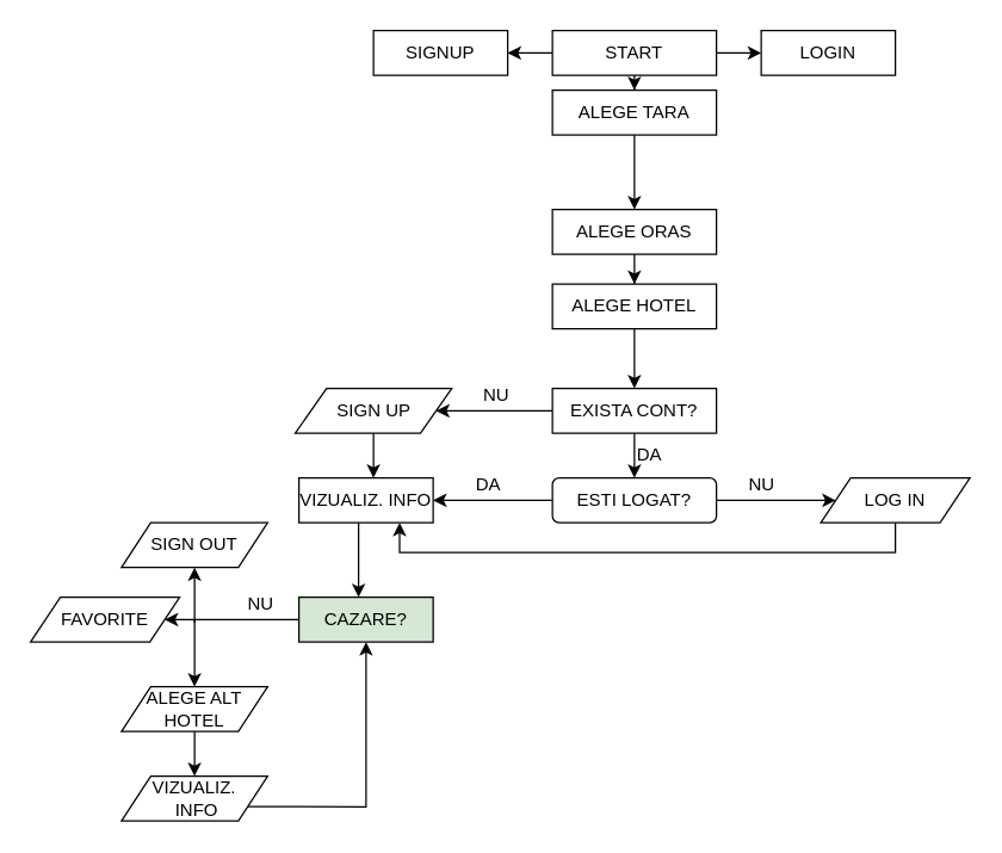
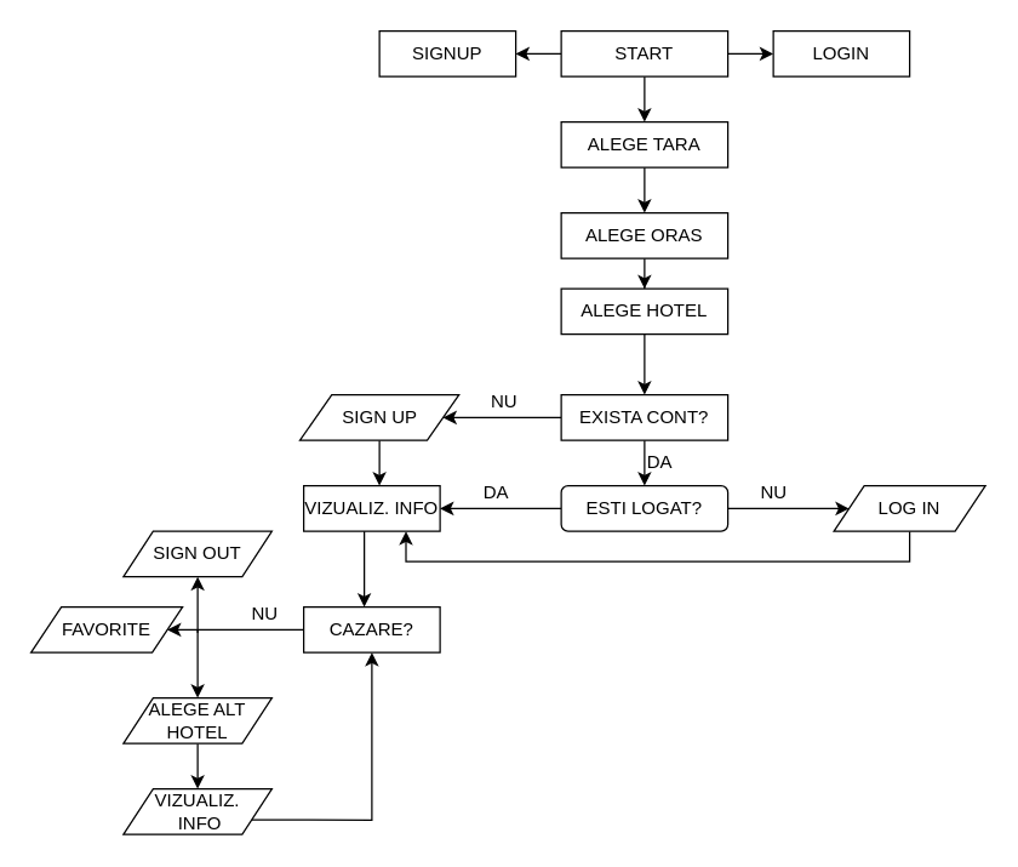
  <mxCell id="0" />
  <mxCell id="1" parent="0" />
  <mxCell id="2" value="" style="edgeStyle=orthogonalEdgeStyle;rounded=0;orthogonalLoop=1;jettySize=auto;html=1;" parent="1" source="5" target="7" edge="1"><mxGeometry relative="1" as="geometry" /></mxCell>
  <mxCell id="3" value="" style="edgeStyle=orthogonalEdgeStyle;rounded=0;orthogonalLoop=1;jettySize=auto;html=1;" parent="1" source="5" target="20" edge="1"><mxGeometry relative="1" as="geometry"><mxPoint x="520" y="35" as="targetPoint" /></mxGeometry></mxCell>
  <mxCell id="4" value="" style="edgeStyle=orthogonalEdgeStyle;rounded=0;orthogonalLoop=1;jettySize=auto;html=1;" parent="1" source="5" target="19" edge="1"><mxGeometry relative="1" as="geometry" /></mxCell>
  <mxCell id="5" value="START" style="rounded=0;whiteSpace=wrap;html=1;" parent="1" vertex="1"><mxGeometry x="370" y="20" width="110" height="30" as="geometry" /></mxCell>
  <mxCell id="6" value="" style="edgeStyle=orthogonalEdgeStyle;rounded=0;orthogonalLoop=1;jettySize=auto;html=1;" parent="1" source="7" target="9" edge="1"><mxGeometry relative="1" as="geometry" /></mxCell>
- <mxCell id="7" value="ALEGE TARA" style="rounded=0;whiteSpace=wrap;html=1;" parent="1" vertex="1"><mxGeometry x="370" y="60" width="110" height="30" as="geometry" /></mxCell>
+ <mxCell id="7" value="ALEGE TARA" style="rounded=0;whiteSpace=wrap;html=1;" parent="1" vertex="1"><mxGeometry x="370" y="80" width="110" height="30" as="geometry" /></mxCell>
  <mxCell id="8" value="" style="edgeStyle=orthogonalEdgeStyle;rounded=0;orthogonalLoop=1;jettySize=auto;html=1;" parent="1" source="9" target="11" edge="1"><mxGeometry relative="1" as="geometry" /></mxCell>
  <mxCell id="9" value="ALEGE ORAS" style="rounded=0;whiteSpace=wrap;html=1;" parent="1" vertex="1"><mxGeometry x="370" y="140" width="110" height="30" as="geometry" /></mxCell>
  <mxCell id="10" value="" style="edgeStyle=orthogonalEdgeStyle;rounded=0;orthogonalLoop=1;jettySize=auto;html=1;" parent="1" source="11" target="14" edge="1"><mxGeometry relative="1" as="geometry" /></mxCell>
  <mxCell id="11" value="ALEGE HOTEL" style="rounded=0;whiteSpace=wrap;html=1;" parent="1" vertex="1"><mxGeometry x="370" y="190" width="110" height="30" as="geometry" /></mxCell>
  <mxCell id="12" value="" style="edgeStyle=orthogonalEdgeStyle;rounded=0;orthogonalLoop=1;jettySize=auto;html=1;" parent="1" source="14" target="24" edge="1"><mxGeometry relative="1" as="geometry" /></mxCell>
  <mxCell id="13" value="" style="edgeStyle=orthogonalEdgeStyle;rounded=0;orthogonalLoop=1;jettySize=auto;html=1;" parent="1" source="14" target="17" edge="1"><mxGeometry relative="1" as="geometry" /></mxCell>
  <mxCell id="14" value="EXISTA CONT?" style="rounded=0;whiteSpace=wrap;html=1;" parent="1" vertex="1"><mxGeometry x="370" y="260" width="110" height="30" as="geometry" /></mxCell>
  <mxCell id="15" value="" style="edgeStyle=orthogonalEdgeStyle;rounded=0;orthogonalLoop=1;jettySize=auto;html=1;" parent="1" source="17" target="25" edge="1"><mxGeometry relative="1" as="geometry" /></mxCell>
  <mxCell id="16" value="" style="edgeStyle=orthogonalEdgeStyle;rounded=0;orthogonalLoop=1;jettySize=auto;html=1;" parent="1" source="17" target="22" edge="1"><mxGeometry relative="1" as="geometry" /></mxCell>
  <mxCell id="17" value="ESTI LOGAT?" style="whiteSpace=wrap;html=1;rounded=1;" parent="1" vertex="1"><mxGeometry x="370" y="320" width="110" height="30" as="geometry" /></mxCell>
  <mxCell id="18" style="edgeStyle=orthogonalEdgeStyle;rounded=0;orthogonalLoop=1;jettySize=auto;html=1;exitX=0.5;exitY=1;exitDx=0;exitDy=0;" parent="1" source="7" target="7" edge="1"><mxGeometry relative="1" as="geometry" /></mxCell>
  <mxCell id="19" value="SIGNUP" style="rounded=0;whiteSpace=wrap;html=1;" parent="1" vertex="1"><mxGeometry x="250" y="20" width="90" height="30" as="geometry" /></mxCell>
  <mxCell id="20" value="LOGIN" style="rounded=0;whiteSpace=wrap;html=1;" parent="1" vertex="1"><mxGeometry x="510" y="20" width="90" height="30" as="geometry" /></mxCell>
  <mxCell id="21" value="" style="edgeStyle=orthogonalEdgeStyle;rounded=0;orthogonalLoop=1;jettySize=auto;html=1;entryX=0.75;entryY=1;entryDx=0;entryDy=0;" parent="1" source="22" target="25" edge="1"><mxGeometry relative="1" as="geometry"><mxPoint x="600" y="430" as="targetPoint" /><Array as="points"><mxPoint x="600" y="370" /><mxPoint x="268" y="370" /></Array></mxGeometry></mxCell>
  <mxCell id="22" value="LOG IN" style="shape=parallelogram;perimeter=parallelogramPerimeter;whiteSpace=wrap;html=1;" parent="1" vertex="1"><mxGeometry x="550" y="320" width="100" height="30" as="geometry" /></mxCell>
  <mxCell id="23" value="" style="edgeStyle=orthogonalEdgeStyle;rounded=0;orthogonalLoop=1;jettySize=auto;html=1;" parent="1" source="24" edge="1"><mxGeometry relative="1" as="geometry"><mxPoint x="250" y="320" as="targetPoint" /></mxGeometry></mxCell>
  <mxCell id="24" value="SIGN UP" style="shape=parallelogram;perimeter=parallelogramPerimeter;whiteSpace=wrap;html=1;" parent="1" vertex="1"><mxGeometry x="197.5" y="260" width="105" height="30" as="geometry" /></mxCell>
  <mxCell id="25" value="VIZUALIZ. INFO" style="rounded=0;whiteSpace=wrap;html=1;" parent="1" vertex="1"><mxGeometry x="200" y="320" width="90" height="30" as="geometry" /></mxCell>
  <mxCell id="26" value="" style="edgeStyle=orthogonalEdgeStyle;rounded=0;orthogonalLoop=1;jettySize=auto;html=1;exitX=0;exitY=0.5;exitDx=0;exitDy=0;" parent="1" source="27" target="32" edge="1"><mxGeometry relative="1" as="geometry"><Array as="points"><mxPoint x="140" y="415" /><mxPoint x="140" y="415" /></Array></mxGeometry></mxCell>
- <mxCell id="27" value="CAZARE?" style="rounded=0;whiteSpace=wrap;html=1;fillColor=#d5e8d4;" parent="1" vertex="1"><mxGeometry x="200" y="400" width="90" height="30" as="geometry" /></mxCell>
+ <mxCell id="27" value="CAZARE?" style="rounded=0;whiteSpace=wrap;html=1;" parent="1" vertex="1"><mxGeometry x="200" y="400" width="90" height="30" as="geometry" /></mxCell>
  <mxCell id="28" value="NU" style="text;html=1;resizable=0;points=[];autosize=1;align=left;verticalAlign=top;spacingTop=-4;" parent="1" vertex="1"><mxGeometry x="321.5" y="255" width="30" height="20" as="geometry" /></mxCell>
  <mxCell id="29" value="DA" style="text;html=1;resizable=0;points=[];autosize=1;align=left;verticalAlign=top;spacingTop=-4;" parent="1" vertex="1"><mxGeometry x="425" y="295" width="30" height="20" as="geometry" /></mxCell>
  <mxCell id="30" value="DA" style="text;html=1;resizable=0;points=[];autosize=1;align=left;verticalAlign=top;spacingTop=-4;" parent="1" vertex="1"><mxGeometry x="316.5" y="315" width="30" height="20" as="geometry" /></mxCell>
  <mxCell id="31" value="NU" style="text;html=1;resizable=0;points=[];autosize=1;align=left;verticalAlign=top;spacingTop=-4;" parent="1" vertex="1"><mxGeometry x="500" y="315" width="30" height="20" as="geometry" /></mxCell>
  <mxCell id="32" value="FAVORITE" style="shape=parallelogram;perimeter=parallelogramPerimeter;whiteSpace=wrap;html=1;" parent="1" vertex="1"><mxGeometry x="20" y="400" width="100" height="30" as="geometry" /></mxCell>
  <mxCell id="33" value="" style="edgeStyle=orthogonalEdgeStyle;rounded=0;orthogonalLoop=1;jettySize=auto;html=1;" parent="1" source="34" target="36" edge="1"><mxGeometry relative="1" as="geometry" /></mxCell>
  <mxCell id="34" value="ALEGE ALT HOTEL" style="shape=parallelogram;perimeter=parallelogramPerimeter;whiteSpace=wrap;html=1;" parent="1" vertex="1"><mxGeometry x="81" y="460" width="98" height="30" as="geometry" /></mxCell>
  <mxCell id="35" style="edgeStyle=orthogonalEdgeStyle;rounded=0;orthogonalLoop=1;jettySize=auto;html=1;exitX=1;exitY=0.75;exitDx=0;exitDy=0;entryX=0.5;entryY=1;entryDx=0;entryDy=0;" parent="1" source="36" target="27" edge="1"><mxGeometry relative="1" as="geometry" /></mxCell>
  <mxCell id="36" value="VIZUALIZ.&lt;br&gt;&amp;nbsp;INFO" style="shape=parallelogram;perimeter=parallelogramPerimeter;whiteSpace=wrap;html=1;" parent="1" vertex="1"><mxGeometry x="81" y="520" width="98" height="30" as="geometry" /></mxCell>
  <mxCell id="37" value="SIGN OUT" style="shape=parallelogram;perimeter=parallelogramPerimeter;whiteSpace=wrap;html=1;" parent="1" vertex="1"><mxGeometry x="81" y="350" width="98" height="30" as="geometry" /></mxCell>
  <mxCell id="38" value="NU" style="text;html=1;resizable=0;points=[];autosize=1;align=left;verticalAlign=top;spacingTop=-4;" parent="1" vertex="1"><mxGeometry x="164" y="395" width="30" height="20" as="geometry" /></mxCell>
  <mxCell id="39" value="" style="endArrow=classic;html=1;entryX=0.5;entryY=1;entryDx=0;entryDy=0;" parent="1" target="37" edge="1"><mxGeometry width="50" height="50" relative="1" as="geometry"><mxPoint x="130" y="410" as="sourcePoint" /><mxPoint x="158" y="385" as="targetPoint" /><Array as="points"><mxPoint x="130" y="400" /><mxPoint x="130" y="420" /></Array></mxGeometry></mxCell>
  <mxCell id="40" value="" style="endArrow=classic;html=1;entryX=0.5;entryY=0;entryDx=0;entryDy=0;" parent="1" target="34" edge="1"><mxGeometry width="50" height="50" relative="1" as="geometry"><mxPoint x="130" y="415" as="sourcePoint" /><mxPoint x="130" y="455" as="targetPoint" /><Array as="points"><mxPoint x="130" y="435" /></Array></mxGeometry></mxCell>
  <mxCell id="41" value="" style="endArrow=classic;html=1;" parent="1" edge="1"><mxGeometry width="50" height="50" relative="1" as="geometry"><mxPoint x="240" y="350" as="sourcePoint" /><mxPoint x="240" y="400" as="targetPoint" /><Array as="points"><mxPoint x="240" y="370" /></Array></mxGeometry></mxCell>
